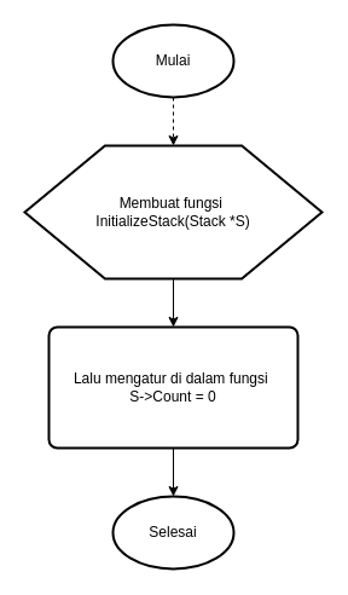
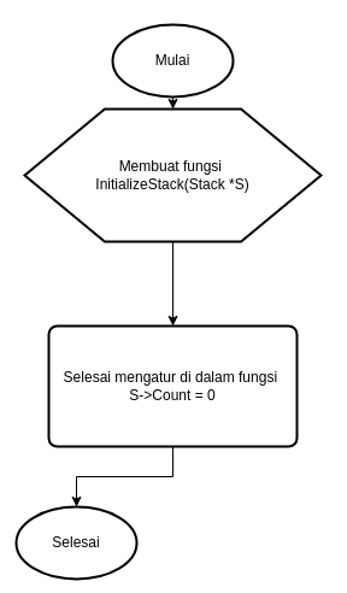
  <mxCell id="0" />
  <mxCell id="1" parent="0" />
  <mxCell id="2" style="edgeStyle=orthogonalEdgeStyle;rounded=0;orthogonalLoop=1;jettySize=auto;html=1;exitX=0.5;exitY=1;exitDx=0;exitDy=0;exitPerimeter=0;dashed=1;" edge="1" parent="1" source="3" target="5"><mxGeometry relative="1" as="geometry" /></mxCell>
  <mxCell id="3" value="Mulai" style="strokeWidth=2;html=1;shape=mxgraph.flowchart.start_1;whiteSpace=wrap;" vertex="1" parent="1"><mxGeometry x="93" y="20" width="100" height="60" as="geometry" /></mxCell>
  <mxCell id="4" style="edgeStyle=orthogonalEdgeStyle;rounded=0;orthogonalLoop=1;jettySize=auto;html=1;exitX=0.5;exitY=1;exitDx=0;exitDy=0;entryX=0.5;entryY=0;entryDx=0;entryDy=0;" edge="1" parent="1" source="5" target="7"><mxGeometry relative="1" as="geometry" /></mxCell>
- <mxCell id="5" value="Membuat fungsi&amp;nbsp;&lt;br&gt;InitializeStack(Stack *S)" style="verticalLabelPosition=middle;verticalAlign=middle;shape=hexagon;perimeter=hexagonPerimeter2;arcSize=6;size=0.27;labelPosition=center;align=center;html=1;labelBackgroundColor=none;textShadow=0;whiteSpace=wrap;horizontal=1;strokeWidth=2;" vertex="1" parent="1"><mxGeometry x="20" y="120" width="246" height="110" as="geometry" /></mxCell>
+ <mxCell id="5" value="Membuat fungsi&amp;nbsp;&lt;br&gt;InitializeStack(Stack *S)" style="verticalLabelPosition=middle;verticalAlign=middle;shape=hexagon;perimeter=hexagonPerimeter2;arcSize=6;size=0.27;labelPosition=center;align=center;html=1;labelBackgroundColor=none;textShadow=0;whiteSpace=wrap;horizontal=1;strokeWidth=2;" vertex="1" parent="1"><mxGeometry x="20" y="90" width="246" height="110" as="geometry" /></mxCell>
  <mxCell id="6" style="edgeStyle=orthogonalEdgeStyle;rounded=0;orthogonalLoop=1;jettySize=auto;html=1;exitX=0.5;exitY=1;exitDx=0;exitDy=0;" edge="1" parent="1" source="7" target="8"><mxGeometry relative="1" as="geometry" /></mxCell>
- <mxCell id="7" value="Lalu mengatur di dalam fungsi&amp;nbsp;&lt;div&gt;S-&amp;gt;Count = 0&lt;/div&gt;" style="rounded=1;whiteSpace=wrap;html=1;absoluteArcSize=1;arcSize=14;strokeWidth=2;" vertex="1" parent="1"><mxGeometry x="40" y="270" width="206" height="100" as="geometry" /></mxCell>
- <mxCell id="8" value="Selesai" style="strokeWidth=2;html=1;shape=mxgraph.flowchart.start_1;whiteSpace=wrap;" vertex="1" parent="1"><mxGeometry x="93" y="410" width="100" height="60" as="geometry" /></mxCell>
+ <mxCell id="7" value="Selesai mengatur di dalam fungsi&amp;nbsp;&lt;div&gt;S-&amp;gt;Count = 0&lt;/div&gt;" style="rounded=1;whiteSpace=wrap;html=1;absoluteArcSize=1;arcSize=14;strokeWidth=2;" vertex="1" parent="1"><mxGeometry x="40" y="270" width="206" height="100" as="geometry" /></mxCell>
+ <mxCell id="8" value="Selesai" style="strokeWidth=2;html=1;shape=mxgraph.flowchart.start_1;whiteSpace=wrap;" vertex="1" parent="1"><mxGeometry x="13" y="420" width="100" height="60" as="geometry" /></mxCell>
